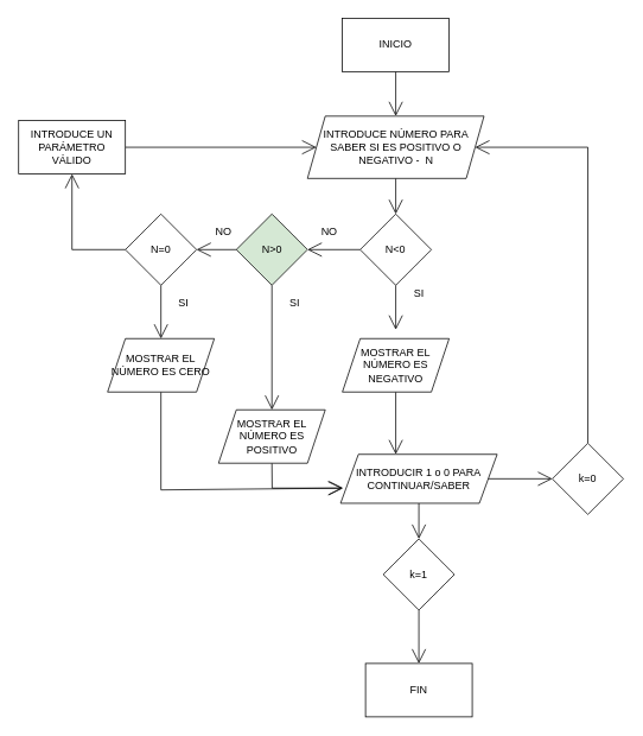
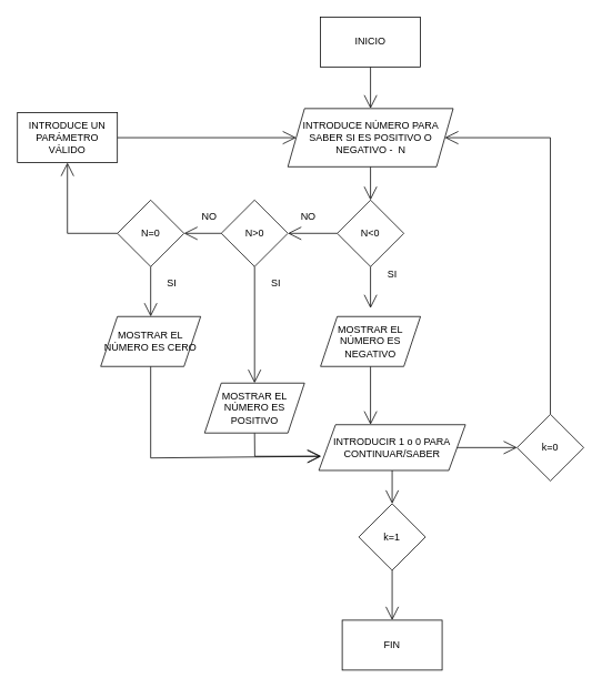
  <mxCell id="0" />
  <mxCell id="1" parent="0" />
  <mxCell id="2" style="edgeStyle=none;rounded=0;orthogonalLoop=1;jettySize=auto;html=1;exitX=0.5;exitY=1;exitDx=0;exitDy=0;entryX=0.5;entryY=0;entryDx=0;entryDy=0;endArrow=open;startSize=14;endSize=14;sourcePerimeterSpacing=8;targetPerimeterSpacing=8;" parent="1" source="3" edge="1"><mxGeometry relative="1" as="geometry"><mxPoint x="444" y="130" as="targetPoint" /></mxGeometry></mxCell>
  <mxCell id="3" value="INICIO" style="rounded=0;whiteSpace=wrap;html=1;hachureGap=4;pointerEvents=0;" parent="1" vertex="1"><mxGeometry x="384" y="20" width="120" height="60" as="geometry" /></mxCell>
  <mxCell id="4" style="edgeStyle=none;rounded=0;orthogonalLoop=1;jettySize=auto;html=1;exitX=0.5;exitY=1;exitDx=0;exitDy=0;entryX=0.5;entryY=0;entryDx=0;entryDy=0;endArrow=open;startSize=14;endSize=14;sourcePerimeterSpacing=8;targetPerimeterSpacing=8;" parent="1" source="5" edge="1"><mxGeometry relative="1" as="geometry"><mxPoint x="444" y="240" as="targetPoint" /></mxGeometry></mxCell>
  <mxCell id="5" value="INTRODUCE NÚMERO PARA SABER SI ES POSITIVO O NEGATIVO -&amp;nbsp; N" style="shape=parallelogram;perimeter=parallelogramPerimeter;whiteSpace=wrap;html=1;fixedSize=1;hachureGap=4;pointerEvents=0;" parent="1" vertex="1"><mxGeometry x="344.75" y="130" width="198.5" height="70" as="geometry" /></mxCell>
  <mxCell id="6" style="edgeStyle=none;rounded=0;orthogonalLoop=1;jettySize=auto;html=1;exitX=0.5;exitY=1;exitDx=0;exitDy=0;entryX=0.5;entryY=0;entryDx=0;entryDy=0;endArrow=open;startSize=14;endSize=14;sourcePerimeterSpacing=8;targetPerimeterSpacing=8;" edge="1" parent="1" source="8"><mxGeometry relative="1" as="geometry"><mxPoint x="444" y="370" as="targetPoint" /></mxGeometry></mxCell>
  <mxCell id="7" style="edgeStyle=none;rounded=0;orthogonalLoop=1;jettySize=auto;html=1;exitX=0;exitY=0.5;exitDx=0;exitDy=0;entryX=1;entryY=0.5;entryDx=0;entryDy=0;endArrow=open;startSize=14;endSize=14;sourcePerimeterSpacing=8;targetPerimeterSpacing=8;" edge="1" parent="1" source="8" target="17"><mxGeometry relative="1" as="geometry" /></mxCell>
  <mxCell id="8" value="N&amp;lt;0" style="rhombus;whiteSpace=wrap;html=1;hachureGap=4;pointerEvents=0;" vertex="1" parent="1"><mxGeometry x="404" y="240" width="80" height="80" as="geometry" /></mxCell>
  <mxCell id="9" style="edgeStyle=none;rounded=0;orthogonalLoop=1;jettySize=auto;html=1;exitX=0.5;exitY=1;exitDx=0;exitDy=0;entryX=0.008;entryY=0.633;entryDx=0;entryDy=0;endArrow=open;startSize=14;endSize=14;sourcePerimeterSpacing=8;targetPerimeterSpacing=8;entryPerimeter=0;" edge="1" parent="1" source="10"><mxGeometry relative="1" as="geometry"><mxPoint x="384.96" y="547.98" as="targetPoint" /><Array as="points"><mxPoint x="305" y="548" /></Array></mxGeometry></mxCell>
  <mxCell id="10" value="MOSTRAR EL NÚMERO ES POSITIVO" style="shape=parallelogram;perimeter=parallelogramPerimeter;whiteSpace=wrap;html=1;fixedSize=1;hachureGap=4;pointerEvents=0;" vertex="1" parent="1"><mxGeometry x="244.75" y="460" width="120" height="60" as="geometry" /></mxCell>
  <mxCell id="11" value="NO" style="text;html=1;align=center;verticalAlign=middle;resizable=0;points=[];autosize=1;strokeColor=none;fillColor=none;" vertex="1" parent="1"><mxGeometry x="354" y="250" width="30" height="20" as="geometry" /></mxCell>
  <mxCell id="12" value="SI" style="text;html=1;align=center;verticalAlign=middle;resizable=0;points=[];autosize=1;strokeColor=none;fillColor=none;" vertex="1" parent="1"><mxGeometry x="455" y="320" width="30" height="20" as="geometry" /></mxCell>
  <mxCell id="13" style="edgeStyle=none;rounded=0;orthogonalLoop=1;jettySize=auto;html=1;exitX=0.5;exitY=1;exitDx=0;exitDy=0;entryX=0.5;entryY=0;entryDx=0;entryDy=0;endArrow=open;startSize=14;endSize=14;sourcePerimeterSpacing=8;targetPerimeterSpacing=8;" edge="1" parent="1" source="14"><mxGeometry relative="1" as="geometry"><mxPoint x="444" y="510" as="targetPoint" /></mxGeometry></mxCell>
  <mxCell id="14" value="MOSTRAR EL NÚMERO ES NEGATIVO" style="shape=parallelogram;perimeter=parallelogramPerimeter;whiteSpace=wrap;html=1;fixedSize=1;hachureGap=4;pointerEvents=0;" vertex="1" parent="1"><mxGeometry x="384" y="380" width="120" height="60" as="geometry" /></mxCell>
  <mxCell id="15" style="edgeStyle=none;rounded=0;orthogonalLoop=1;jettySize=auto;html=1;exitX=0.5;exitY=1;exitDx=0;exitDy=0;entryX=0.5;entryY=0;entryDx=0;entryDy=0;endArrow=open;startSize=14;endSize=14;sourcePerimeterSpacing=8;targetPerimeterSpacing=8;" edge="1" parent="1" source="17" target="10"><mxGeometry relative="1" as="geometry" /></mxCell>
  <mxCell id="16" style="edgeStyle=none;rounded=0;orthogonalLoop=1;jettySize=auto;html=1;exitX=0;exitY=0.5;exitDx=0;exitDy=0;endArrow=open;startSize=14;endSize=14;sourcePerimeterSpacing=8;targetPerimeterSpacing=8;entryX=1;entryY=0.5;entryDx=0;entryDy=0;" edge="1" parent="1" source="17" target="23"><mxGeometry relative="1" as="geometry" /></mxCell>
- <mxCell id="17" value="N&amp;gt;0" style="rhombus;whiteSpace=wrap;html=1;hachureGap=4;pointerEvents=0;fillColor=#d5e8d4;" vertex="1" parent="1"><mxGeometry x="264.75" y="240" width="80" height="80" as="geometry" /></mxCell>
+ <mxCell id="17" value="N&amp;gt;0" style="rhombus;whiteSpace=wrap;html=1;hachureGap=4;pointerEvents=0;" vertex="1" parent="1"><mxGeometry x="264.75" y="240" width="80" height="80" as="geometry" /></mxCell>
  <mxCell id="18" value="&lt;div&gt;SI&lt;/div&gt;" style="text;html=1;align=center;verticalAlign=middle;resizable=0;points=[];autosize=1;strokeColor=none;fillColor=none;" vertex="1" parent="1"><mxGeometry x="314.75" y="330" width="30" height="20" as="geometry" /></mxCell>
  <mxCell id="19" style="edgeStyle=none;rounded=0;orthogonalLoop=1;jettySize=auto;html=1;exitX=0.5;exitY=1;exitDx=0;exitDy=0;entryX=0;entryY=0.633;entryDx=0;entryDy=0;entryPerimeter=0;endArrow=open;startSize=14;endSize=14;sourcePerimeterSpacing=8;targetPerimeterSpacing=8;" edge="1" parent="1" source="20"><mxGeometry relative="1" as="geometry"><mxPoint x="384" y="547.98" as="targetPoint" /><Array as="points"><mxPoint x="180" y="550" /></Array></mxGeometry></mxCell>
  <mxCell id="20" value="MOSTRAR EL NÚMERO ES CERO" style="shape=parallelogram;perimeter=parallelogramPerimeter;whiteSpace=wrap;html=1;fixedSize=1;hachureGap=4;pointerEvents=0;" vertex="1" parent="1"><mxGeometry x="120" y="380" width="120" height="60" as="geometry" /></mxCell>
  <mxCell id="21" style="edgeStyle=none;rounded=0;orthogonalLoop=1;jettySize=auto;html=1;exitX=0.5;exitY=1;exitDx=0;exitDy=0;entryX=0.5;entryY=0;entryDx=0;entryDy=0;endArrow=open;startSize=14;endSize=14;sourcePerimeterSpacing=8;targetPerimeterSpacing=8;" edge="1" parent="1" source="23" target="20"><mxGeometry relative="1" as="geometry" /></mxCell>
  <mxCell id="22" style="edgeStyle=none;rounded=0;orthogonalLoop=1;jettySize=auto;html=1;exitX=0;exitY=0.5;exitDx=0;exitDy=0;entryX=0.5;entryY=1;entryDx=0;entryDy=0;endArrow=open;startSize=14;endSize=14;sourcePerimeterSpacing=8;targetPerimeterSpacing=8;" edge="1" parent="1" source="23" target="27"><mxGeometry relative="1" as="geometry"><Array as="points"><mxPoint x="80" y="280" /></Array></mxGeometry></mxCell>
  <mxCell id="23" value="N=0" style="rhombus;whiteSpace=wrap;html=1;hachureGap=4;pointerEvents=0;" vertex="1" parent="1"><mxGeometry x="140" y="240" width="80" height="80" as="geometry" /></mxCell>
  <mxCell id="24" value="&lt;div&gt;SI&lt;/div&gt;" style="text;html=1;align=center;verticalAlign=middle;resizable=0;points=[];autosize=1;strokeColor=none;fillColor=none;" vertex="1" parent="1"><mxGeometry x="190" y="330" width="30" height="20" as="geometry" /></mxCell>
  <mxCell id="25" value="NO" style="text;html=1;align=center;verticalAlign=middle;resizable=0;points=[];autosize=1;strokeColor=none;fillColor=none;" vertex="1" parent="1"><mxGeometry x="234.75" y="250" width="30" height="20" as="geometry" /></mxCell>
  <mxCell id="26" style="edgeStyle=none;rounded=0;orthogonalLoop=1;jettySize=auto;html=1;exitX=1;exitY=0.5;exitDx=0;exitDy=0;entryX=0;entryY=0.5;entryDx=0;entryDy=0;endArrow=open;startSize=14;endSize=14;sourcePerimeterSpacing=8;targetPerimeterSpacing=8;" edge="1" parent="1" source="27" target="5"><mxGeometry relative="1" as="geometry" /></mxCell>
  <mxCell id="27" value="INTRODUCE UN PARÁMETRO VÁLIDO" style="rounded=0;whiteSpace=wrap;html=1;hachureGap=4;pointerEvents=0;" vertex="1" parent="1"><mxGeometry x="20" y="135" width="120" height="60" as="geometry" /></mxCell>
  <mxCell id="28" style="edgeStyle=none;rounded=0;orthogonalLoop=1;jettySize=auto;html=1;exitX=1;exitY=0.5;exitDx=0;exitDy=0;entryX=0;entryY=0.5;entryDx=0;entryDy=0;endArrow=open;startSize=14;endSize=14;sourcePerimeterSpacing=8;targetPerimeterSpacing=8;" edge="1" parent="1" source="30" target="34"><mxGeometry relative="1" as="geometry" /></mxCell>
  <mxCell id="29" style="edgeStyle=none;rounded=0;orthogonalLoop=1;jettySize=auto;html=1;exitX=0.5;exitY=1;exitDx=0;exitDy=0;entryX=0.5;entryY=0;entryDx=0;entryDy=0;endArrow=open;startSize=14;endSize=14;sourcePerimeterSpacing=8;targetPerimeterSpacing=8;" edge="1" parent="1" source="30" target="32"><mxGeometry relative="1" as="geometry" /></mxCell>
  <mxCell id="30" value="INTRODUCIR 1 o 0 PARA CONTINUAR/SABER" style="shape=parallelogram;perimeter=parallelogramPerimeter;whiteSpace=wrap;html=1;fixedSize=1;hachureGap=4;pointerEvents=0;" vertex="1" parent="1"><mxGeometry x="382" y="510" width="176" height="55" as="geometry" /></mxCell>
  <mxCell id="31" style="edgeStyle=none;rounded=0;orthogonalLoop=1;jettySize=auto;html=1;exitX=0.5;exitY=1;exitDx=0;exitDy=0;entryX=0.5;entryY=0;entryDx=0;entryDy=0;endArrow=open;startSize=14;endSize=14;sourcePerimeterSpacing=8;targetPerimeterSpacing=8;" edge="1" parent="1" source="32" target="35"><mxGeometry relative="1" as="geometry" /></mxCell>
  <mxCell id="32" value="k=1" style="rhombus;whiteSpace=wrap;html=1;hachureGap=4;pointerEvents=0;" vertex="1" parent="1"><mxGeometry x="430" y="605" width="80" height="80" as="geometry" /></mxCell>
  <mxCell id="33" style="edgeStyle=none;rounded=0;orthogonalLoop=1;jettySize=auto;html=1;exitX=0.5;exitY=0;exitDx=0;exitDy=0;entryX=1;entryY=0.5;entryDx=0;entryDy=0;endArrow=open;startSize=14;endSize=14;sourcePerimeterSpacing=8;targetPerimeterSpacing=8;" edge="1" parent="1" source="34" target="5"><mxGeometry relative="1" as="geometry"><Array as="points"><mxPoint x="660" y="165" /></Array></mxGeometry></mxCell>
  <mxCell id="34" value="k=0" style="rhombus;whiteSpace=wrap;html=1;hachureGap=4;pointerEvents=0;" vertex="1" parent="1"><mxGeometry x="620" y="497.5" width="80" height="80" as="geometry" /></mxCell>
  <mxCell id="35" value="FIN" style="rounded=0;whiteSpace=wrap;html=1;hachureGap=4;pointerEvents=0;" vertex="1" parent="1"><mxGeometry x="410" y="745" width="120" height="60" as="geometry" /></mxCell>
